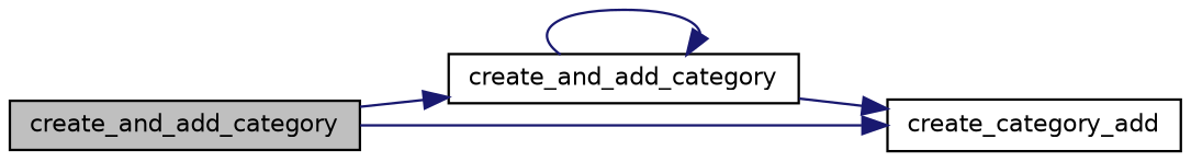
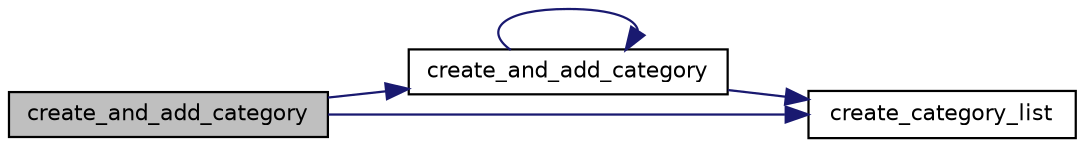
  digraph {
    rankdir=LR
    node [color=black fillcolor=white fontname=Helvetica fontsize=10 shape=record style=filled]
    edge [color=midnightblue fontname=Helvetica fontsize=10 labelfontname=Helvetica labelfontsize=10 style=solid]
    n1 [fillcolor=grey75 fontcolor=black height=0.2 label=create_and_add_category width=0.4]
    n2 [height=0.2 label=create_and_add_category width=0.4]
-   n3 [height=0.2 label=create_category_add width=0.4]
+   n3 [height=0.2 label=create_category_list width=0.4]
    n1 -> n2
    n1 -> n3
    n2 -> n2
    n2 -> n3
  }
